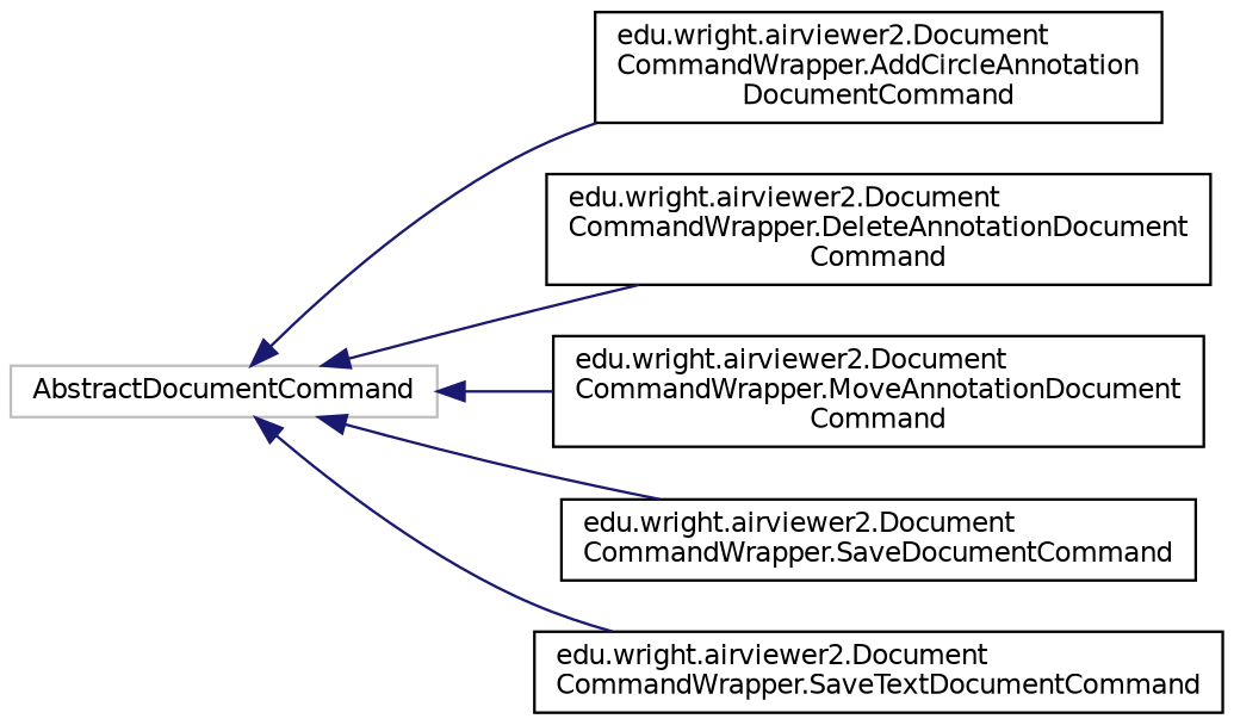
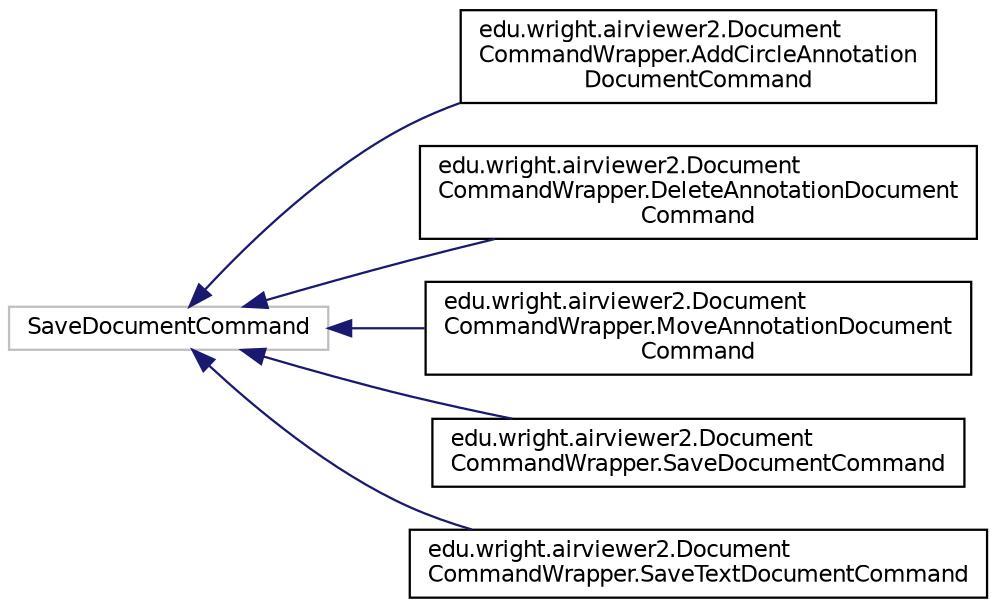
  digraph {
    rankdir=LR
    node [color=black fillcolor=white fontname=Helvetica fontsize=10 shape=record style=filled]
    edge [color=midnightblue dir=back fontname=Helvetica fontsize=10 labelfontname=Helvetica labelfontsize=10 style=solid]
-   n1 [color=grey75 height=0.2 label=AbstractDocumentCommand width=0.4]
+   n1 [color=grey75 height=0.2 label=SaveDocumentCommand width=0.4]
    n2 [height=0.2 label="edu.wright.airviewer2.Document\lCommandWrapper.AddCircleAnnotation\lDocumentCommand" width=0.4]
    n3 [height=0.2 label="edu.wright.airviewer2.Document\lCommandWrapper.DeleteAnnotationDocument\lCommand" width=0.4]
    n4 [height=0.2 label="edu.wright.airviewer2.Document\lCommandWrapper.MoveAnnotationDocument\lCommand" width=0.4]
    n5 [height=0.2 label="edu.wright.airviewer2.Document\lCommandWrapper.SaveDocumentCommand" width=0.4]
    n6 [height=0.2 label="edu.wright.airviewer2.Document\lCommandWrapper.SaveTextDocumentCommand" width=0.4]
    n1 -> n2
    n1 -> n3
    n1 -> n4
    n1 -> n5
    n1 -> n6
  }
